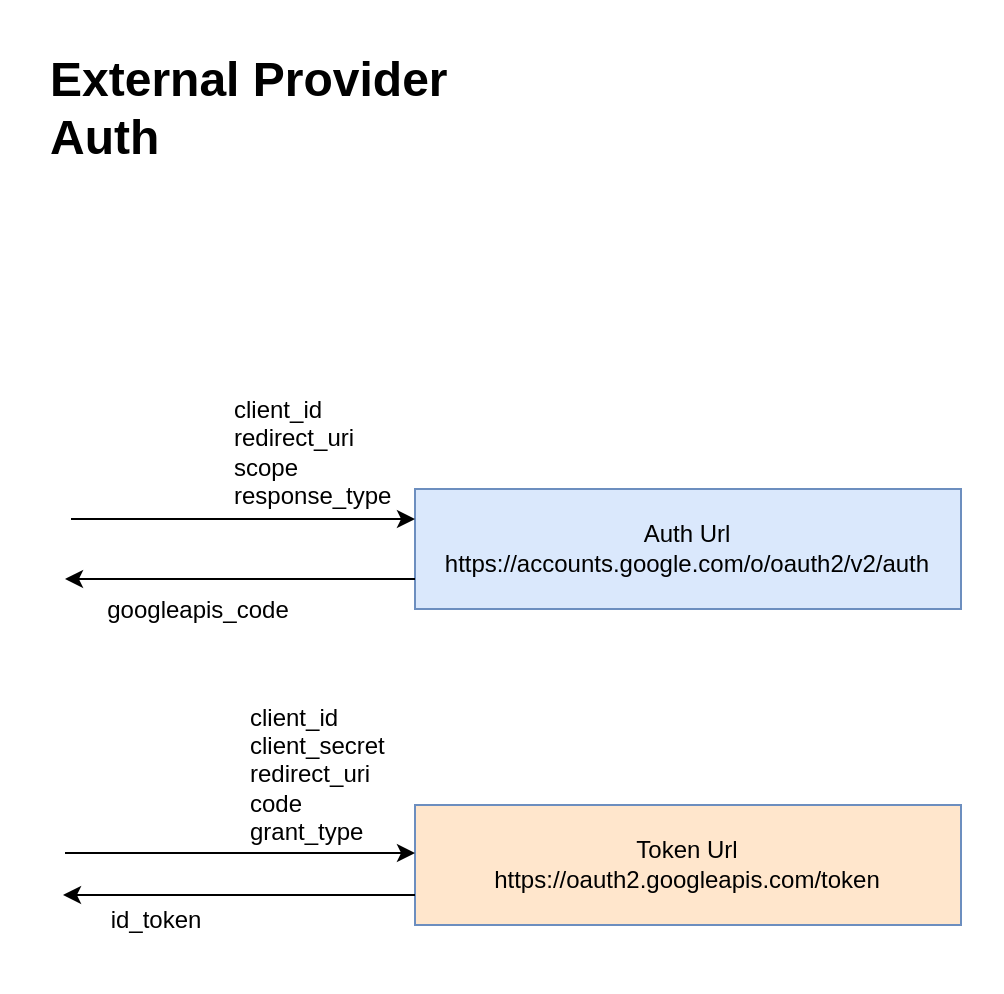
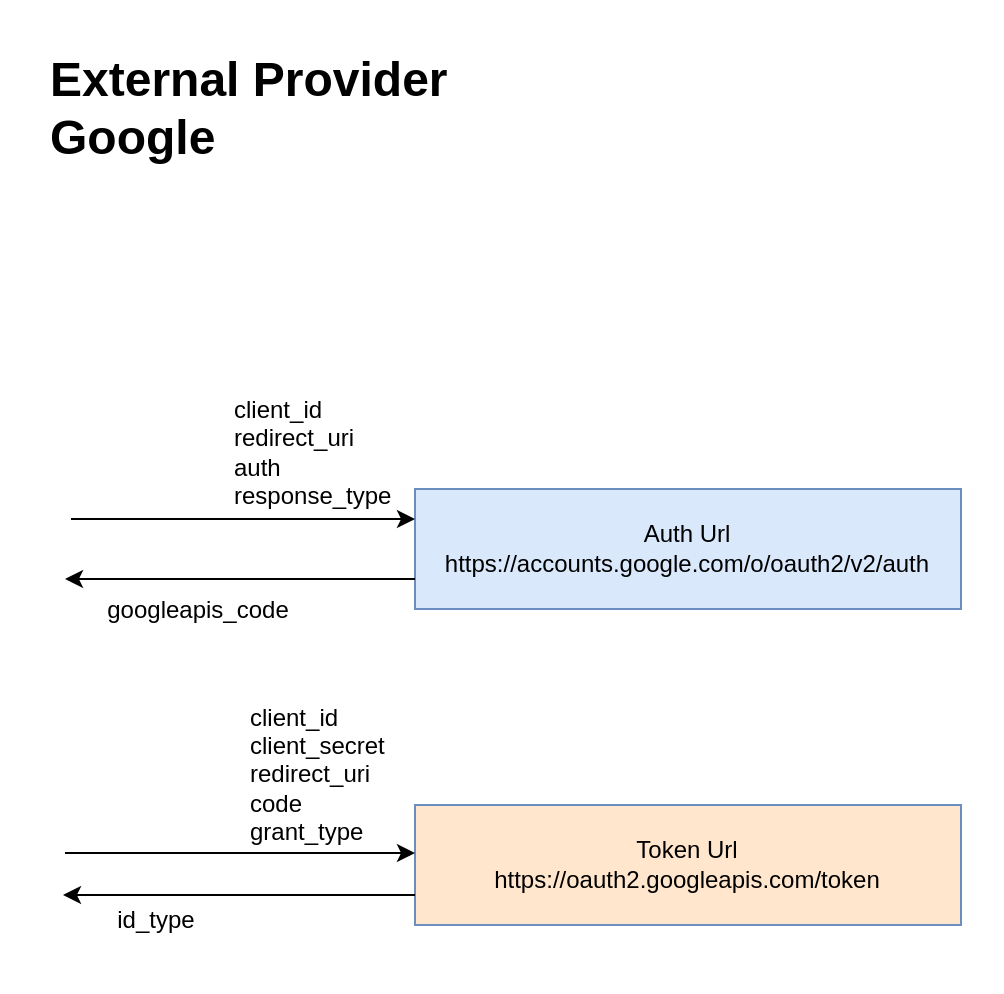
  <mxCell id="0" />
  <mxCell id="1" parent="0" />
  <mxCell id="2" value="Auth Url&lt;br&gt;https://accounts.google.com/o/oauth2/v2/auth" style="rounded=0;whiteSpace=wrap;html=1;fillColor=#dae8fc;strokeColor=#6c8ebf;fontColor=#000000;" vertex="1" parent="1"><mxGeometry x="207" y="244" width="273" height="60" as="geometry" /></mxCell>
  <mxCell id="3" value="" style="endArrow=classic;html=1;rounded=0;entryX=0;entryY=0.25;entryDx=0;entryDy=0;" edge="1" parent="1" target="2"><mxGeometry width="50" height="50" relative="1" as="geometry"><mxPoint x="35" y="259" as="sourcePoint" /><mxPoint x="112" y="261" as="targetPoint" /></mxGeometry></mxCell>
- <mxCell id="4" value="client_id&lt;br&gt;redirect_uri&lt;br&gt;scope&lt;br&gt;response_type" style="text;html=1;strokeColor=none;fillColor=none;align=left;verticalAlign=middle;whiteSpace=wrap;rounded=0;" vertex="1" parent="1"><mxGeometry x="115" y="211" width="60" height="30" as="geometry" /></mxCell>
+ <mxCell id="4" value="client_id&lt;br&gt;redirect_uri&lt;br&gt;auth&lt;br&gt;response_type" style="text;html=1;strokeColor=none;fillColor=none;align=left;verticalAlign=middle;whiteSpace=wrap;rounded=0;" vertex="1" parent="1"><mxGeometry x="115" y="211" width="60" height="30" as="geometry" /></mxCell>
  <mxCell id="5" value="" style="endArrow=classic;html=1;rounded=0;exitX=0;exitY=0.75;exitDx=0;exitDy=0;" edge="1" parent="1" source="2"><mxGeometry width="50" height="50" relative="1" as="geometry"><mxPoint x="357" y="470" as="sourcePoint" /><mxPoint x="32" y="289" as="targetPoint" /></mxGeometry></mxCell>
  <mxCell id="6" value="googleapis_code" style="text;html=1;strokeColor=none;fillColor=none;align=center;verticalAlign=middle;whiteSpace=wrap;rounded=0;" vertex="1" parent="1"><mxGeometry x="69" y="290" width="60" height="30" as="geometry" /></mxCell>
- <mxCell id="7" value="&lt;h1&gt;External Provider&lt;br&gt;Auth&lt;/h1&gt;" style="text;html=1;strokeColor=none;fillColor=none;spacing=5;spacingTop=-20;whiteSpace=wrap;overflow=hidden;rounded=0;" vertex="1" parent="1"><mxGeometry x="20" y="20" width="250" height="68" as="geometry" /></mxCell>
+ <mxCell id="7" value="&lt;h1&gt;External Provider&lt;br&gt;Google&lt;/h1&gt;" style="text;html=1;strokeColor=none;fillColor=none;spacing=5;spacingTop=-20;whiteSpace=wrap;overflow=hidden;rounded=0;" vertex="1" parent="1"><mxGeometry x="20" y="20" width="250" height="68" as="geometry" /></mxCell>
  <mxCell id="8" value="Token Url&lt;br&gt;https://oauth2.googleapis.com/token" style="rounded=0;whiteSpace=wrap;html=1;fillColor=#ffe6cc;strokeColor=#6c8ebf;fontColor=#000000;" vertex="1" parent="1"><mxGeometry x="207" y="402" width="273" height="60" as="geometry" /></mxCell>
  <mxCell id="9" value="client_id&lt;br&gt;client_secret&lt;br&gt;redirect_uri&lt;br&gt;code&lt;br&gt;grant_type" style="text;html=1;strokeColor=none;fillColor=none;align=left;verticalAlign=middle;whiteSpace=wrap;rounded=0;" vertex="1" parent="1"><mxGeometry x="123" y="372" width="60" height="30" as="geometry" /></mxCell>
  <mxCell id="10" value="" style="endArrow=classic;html=1;rounded=0;entryX=0;entryY=0.4;entryDx=0;entryDy=0;entryPerimeter=0;" edge="1" parent="1" target="8"><mxGeometry width="50" height="50" relative="1" as="geometry"><mxPoint x="32" y="426" as="sourcePoint" /><mxPoint x="202" y="426" as="targetPoint" /></mxGeometry></mxCell>
  <mxCell id="11" value="" style="endArrow=classic;html=1;rounded=0;exitX=0;exitY=0.75;exitDx=0;exitDy=0;" edge="1" parent="1" source="8"><mxGeometry width="50" height="50" relative="1" as="geometry"><mxPoint x="207" y="443" as="sourcePoint" /><mxPoint x="31" y="447" as="targetPoint" /></mxGeometry></mxCell>
- <mxCell id="12" value="id_token" style="text;html=1;strokeColor=none;fillColor=none;align=center;verticalAlign=middle;whiteSpace=wrap;rounded=0;" vertex="1" parent="1"><mxGeometry x="48" y="445" width="60" height="30" as="geometry" /></mxCell>
+ <mxCell id="12" value="id_type" style="text;html=1;strokeColor=none;fillColor=none;align=center;verticalAlign=middle;whiteSpace=wrap;rounded=0;" vertex="1" parent="1"><mxGeometry x="48" y="445" width="60" height="30" as="geometry" /></mxCell>
